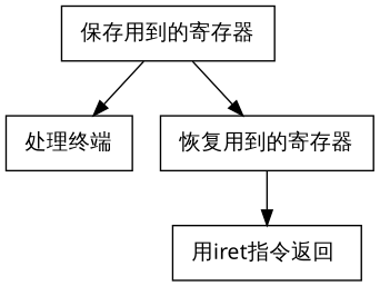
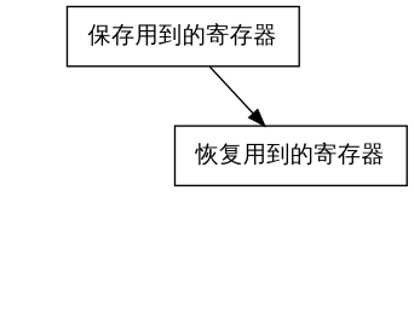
  digraph {
    rankdir=TB
    node [fontname="Microsoft Yahei" shape=box]
    n1 [label=" 保存用到的寄存器 "]
-   n2 [label=" 处理终端 "]
    n3 [label=" 恢复用到的寄存器 "]
-   n4 [label=" 用iret指令返回  "]
-   n1 -> n2
    n1 -> n3
-   n3 -> n4
  }
